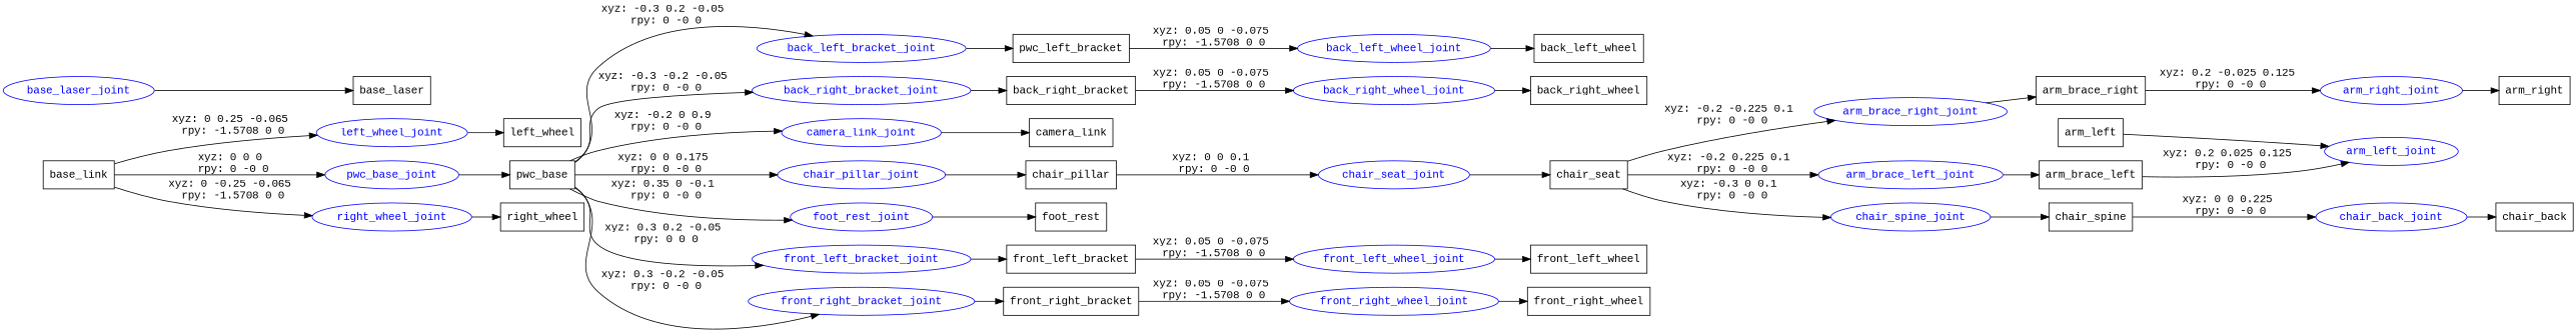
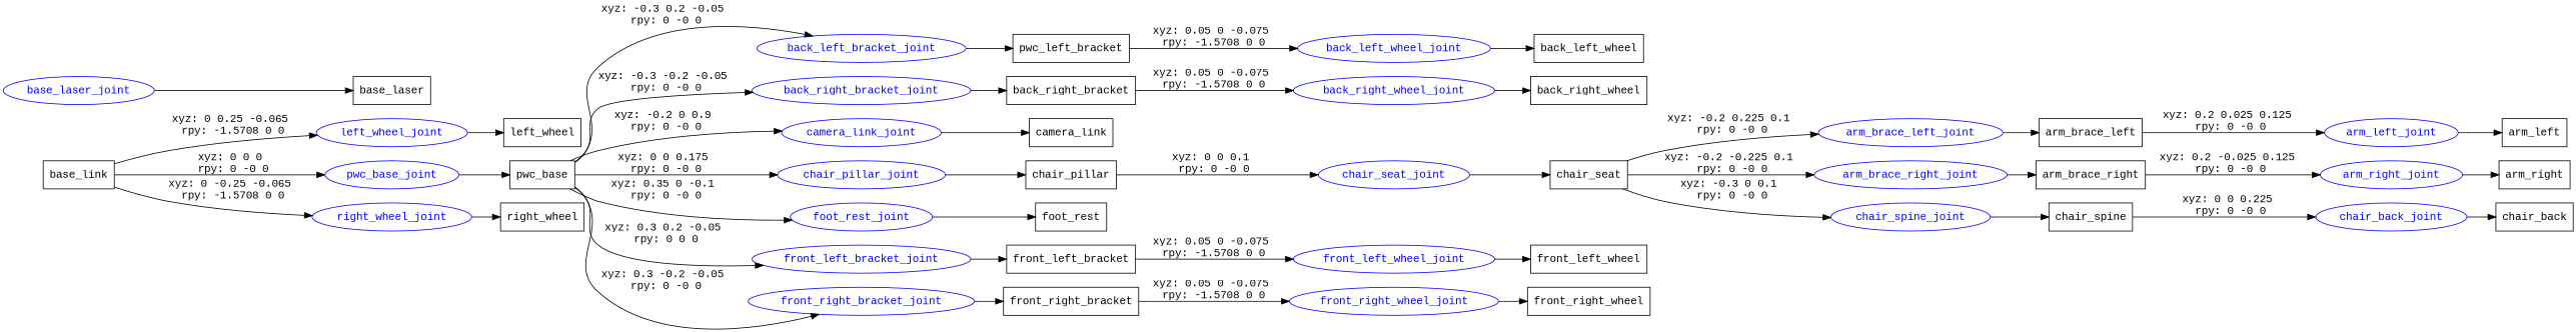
  digraph {
    fontname="Liberation Mono"
    rankdir=LR
    node [fontname="Liberation Mono" shape=box]
    edge [fontname="Liberation Mono"]
    n1 [label=base_link]
    left_wheel_joint [color=blue fontcolor=blue shape=ellipse]
    pwc_base_joint [color=blue fontcolor=blue shape=ellipse]
    right_wheel_joint [color=blue fontcolor=blue shape=ellipse]
    base_laser_joint [color=blue fontcolor=blue shape=ellipse]
    n6 [label=base_laser]
    n7 [label=left_wheel]
    n8 [label=pwc_base]
    n9 [label=right_wheel]
    back_left_bracket_joint [color=blue fontcolor=blue shape=ellipse]
    back_right_bracket_joint [color=blue fontcolor=blue shape=ellipse]
    camera_link_joint [color=blue fontcolor=blue shape=ellipse]
    chair_pillar_joint [color=blue fontcolor=blue shape=ellipse]
    foot_rest_joint [color=blue fontcolor=blue shape=ellipse]
    front_left_bracket_joint [color=blue fontcolor=blue shape=ellipse]
    front_right_bracket_joint [color=blue fontcolor=blue shape=ellipse]
    n17 [label=pwc_left_bracket]
    n18 [label=back_right_bracket]
    n19 [label=camera_link]
    n20 [label=chair_pillar]
    n21 [label=foot_rest]
    n22 [label=front_left_bracket]
    n23 [label=front_right_bracket]
    back_left_wheel_joint [color=blue fontcolor=blue shape=ellipse]
    n25 [label=back_left_wheel]
    back_right_wheel_joint [color=blue fontcolor=blue shape=ellipse]
    n27 [label=back_right_wheel]
    chair_seat_joint [color=blue fontcolor=blue shape=ellipse]
    n29 [label=chair_seat]
    arm_brace_left_joint [color=blue fontcolor=blue shape=ellipse]
    arm_brace_right_joint [color=blue fontcolor=blue shape=ellipse]
    chair_spine_joint [color=blue fontcolor=blue shape=ellipse]
    n33 [label=arm_brace_left]
    n34 [label=arm_brace_right]
    n35 [label=chair_spine]
    arm_left_joint [color=blue fontcolor=blue shape=ellipse]
    n37 [label=arm_left]
    arm_right_joint [color=blue fontcolor=blue shape=ellipse]
    n39 [label=arm_right]
    chair_back_joint [color=blue fontcolor=blue shape=ellipse]
    n41 [label=chair_back]
    front_left_wheel_joint [color=blue fontcolor=blue shape=ellipse]
    n43 [label=front_left_wheel]
    front_right_wheel_joint [color=blue fontcolor=blue shape=ellipse]
    n45 [label=front_right_wheel]
    n1 -> left_wheel_joint [label="xyz: 0 0.25 -0.065 \nrpy: -1.5708 0 0"]
    n1 -> pwc_base_joint [label="xyz: 0 0 0 \nrpy: 0 -0 0"]
    n1 -> right_wheel_joint [label="xyz: 0 -0.25 -0.065 \nrpy: -1.5708 0 0"]
    left_wheel_joint -> n7
    pwc_base_joint -> n8
    right_wheel_joint -> n9
    base_laser_joint -> n6
    n8 -> back_left_bracket_joint [label="xyz: -0.3 0.2 -0.05 \nrpy: 0 -0 0"]
    n8 -> back_right_bracket_joint [label="xyz: -0.3 -0.2 -0.05 \nrpy: 0 -0 0"]
    n8 -> camera_link_joint [label="xyz: -0.2 0 0.9 \nrpy: 0 -0 0"]
    n8 -> chair_pillar_joint [label="xyz: 0 0 0.175 \nrpy: 0 -0 0"]
    n8 -> foot_rest_joint [label="xyz: 0.35 0 -0.1 \nrpy: 0 -0 0"]
    n8 -> front_left_bracket_joint [label="xyz: 0.3 0.2 -0.05 \nrpy: 0 0 0"]
    n8 -> front_right_bracket_joint [label="xyz: 0.3 -0.2 -0.05 \nrpy: 0 -0 0"]
    back_left_bracket_joint -> n17
    back_right_bracket_joint -> n18
    camera_link_joint -> n19
    chair_pillar_joint -> n20
    foot_rest_joint -> n21
    front_left_bracket_joint -> n22
    front_right_bracket_joint -> n23
    n17 -> back_left_wheel_joint [label="xyz: 0.05 0 -0.075 \nrpy: -1.5708 0 0"]
    n18 -> back_right_wheel_joint [label="xyz: 0.05 0 -0.075 \nrpy: -1.5708 0 0"]
    n20 -> chair_seat_joint [label="xyz: 0 0 0.1 \nrpy: 0 -0 0"]
    n22 -> front_left_wheel_joint [label="xyz: 0.05 0 -0.075 \nrpy: -1.5708 0 0"]
    n23 -> front_right_wheel_joint [label="xyz: 0.05 0 -0.075 \nrpy: -1.5708 0 0"]
    back_left_wheel_joint -> n25
    back_right_wheel_joint -> n27
    chair_seat_joint -> n29
    n29 -> arm_brace_left_joint [label="xyz: -0.2 0.225 0.1 \nrpy: 0 -0 0"]
    n29 -> arm_brace_right_joint [label="xyz: -0.2 -0.225 0.1 \nrpy: 0 -0 0"]
    n29 -> chair_spine_joint [label="xyz: -0.3 0 0.1 \nrpy: 0 -0 0"]
    arm_brace_left_joint -> n33
    arm_brace_right_joint -> n34
    chair_spine_joint -> n35
    n33 -> arm_left_joint [label="xyz: 0.2 0.025 0.125 \nrpy: 0 -0 0"]
    n34 -> arm_right_joint [label="xyz: 0.2 -0.025 0.125 \nrpy: 0 -0 0"]
    n35 -> chair_back_joint [label="xyz: 0 0 0.225 \nrpy: 0 -0 0"]
-   n37 -> arm_left_joint
+   arm_left_joint -> n37
    arm_right_joint -> n39
    chair_back_joint -> n41
    front_left_wheel_joint -> n43
    front_right_wheel_joint -> n45
  }
